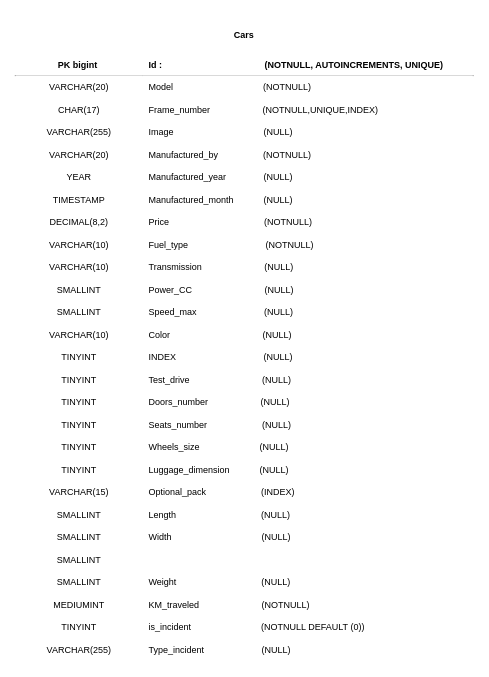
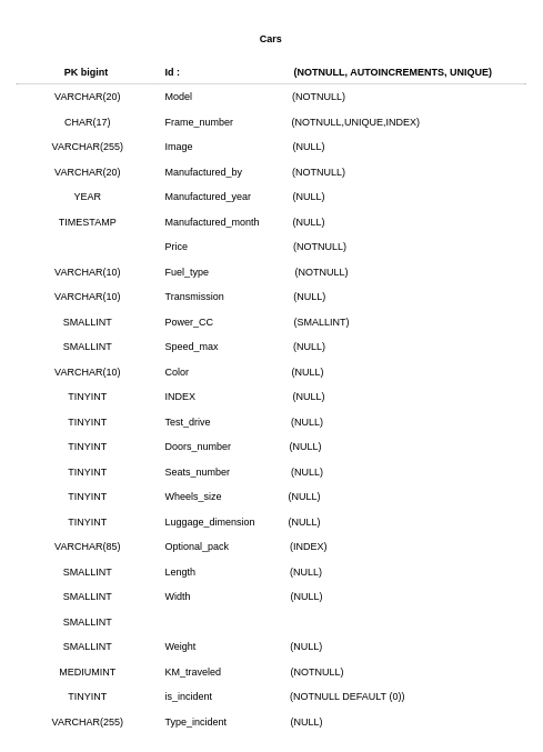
  <mxCell id="0" />
  <mxCell id="1" parent="0" />
  <mxCell id="2" value="Cars" style="shape=table;startSize=50;container=1;collapsible=1;childLayout=tableLayout;fixedRows=1;rowLines=0;fontStyle=1;align=center;resizeLast=1;perimeterSpacing=1;strokeColor=#FFFFFF;swimlaneFillColor=#FFFFFF;" vertex="1" parent="1"><mxGeometry x="20" y="20" width="610" height="860" as="geometry"><mxRectangle x="-660" y="120" width="60" height="30" as="alternateBounds" /></mxGeometry></mxCell>
  <mxCell id="3" value="" style="shape=partialRectangle;collapsible=0;dropTarget=0;pointerEvents=0;fillColor=none;top=0;left=0;bottom=1;right=0;points=[[0,0.5],[1,0.5]];portConstraint=eastwest;" vertex="1" parent="2"><mxGeometry y="50" width="610" height="30" as="geometry" /></mxCell>
  <mxCell id="4" value="PK bigint " style="shape=partialRectangle;connectable=0;top=0;left=0;bottom=0;right=0;fontStyle=1;overflow=hidden;" vertex="1" parent="3"><mxGeometry width="170" height="30" as="geometry"><mxRectangle width="170" height="30" as="alternateBounds" /></mxGeometry></mxCell>
  <mxCell id="5" value="Id :                                         (NOTNULL, AUTOINCREMENTS, UNIQUE)" style="shape=partialRectangle;connectable=0;top=0;left=0;bottom=0;right=0;align=left;spacingLeft=6;fontStyle=1;overflow=hidden;" vertex="1" parent="3"><mxGeometry x="170" width="440" height="30" as="geometry"><mxRectangle width="440" height="30" as="alternateBounds" /></mxGeometry></mxCell>
  <mxCell id="6" value="" style="shape=partialRectangle;collapsible=0;dropTarget=0;pointerEvents=0;fillColor=none;top=0;left=0;bottom=0;right=0;points=[[0,0.5],[1,0.5]];portConstraint=eastwest;perimeterSpacing=1;" vertex="1" parent="2"><mxGeometry y="80" width="610" height="30" as="geometry" /></mxCell>
  <mxCell id="7" value="VARCHAR(20)" style="shape=partialRectangle;connectable=0;top=0;left=0;bottom=0;right=0;editable=1;overflow=hidden;perimeterSpacing=0;strokeWidth=0;gradientColor=none;strokeColor=#FFFFFF;" vertex="1" parent="6"><mxGeometry width="170" height="30" as="geometry"><mxRectangle width="170" height="30" as="alternateBounds" /></mxGeometry></mxCell>
  <mxCell id="8" value="Model                                    (NOTNULL)" style="shape=partialRectangle;connectable=0;top=0;left=0;bottom=0;right=0;align=left;spacingLeft=6;overflow=hidden;" vertex="1" parent="6"><mxGeometry x="170" width="440" height="30" as="geometry"><mxRectangle width="440" height="30" as="alternateBounds" /></mxGeometry></mxCell>
  <mxCell id="9" value="" style="shape=partialRectangle;collapsible=0;dropTarget=0;pointerEvents=0;fillColor=none;top=0;left=0;bottom=0;right=0;points=[[0,0.5],[1,0.5]];portConstraint=eastwest;" vertex="1" parent="2"><mxGeometry y="110" width="610" height="30" as="geometry" /></mxCell>
  <mxCell id="10" value="CHAR(17)" style="shape=partialRectangle;connectable=0;top=0;left=0;bottom=0;right=0;editable=1;overflow=hidden;perimeterSpacing=0;strokeColor=#FFFFFF;" vertex="1" parent="9"><mxGeometry width="170" height="30" as="geometry"><mxRectangle width="170" height="30" as="alternateBounds" /></mxGeometry></mxCell>
  <mxCell id="11" value="Frame_number                     (NOTNULL,UNIQUE,INDEX)" style="shape=partialRectangle;connectable=0;top=0;left=0;bottom=0;right=0;align=left;spacingLeft=6;overflow=hidden;sketch=0;labelBorderColor=none;perimeterSpacing=1;strokeWidth=5;" vertex="1" parent="9"><mxGeometry x="170" width="440" height="30" as="geometry"><mxRectangle width="440" height="30" as="alternateBounds" /></mxGeometry></mxCell>
  <mxCell id="12" value="" style="shape=partialRectangle;collapsible=0;dropTarget=0;pointerEvents=0;fillColor=none;top=0;left=0;bottom=0;right=0;points=[[0,0.5],[1,0.5]];portConstraint=eastwest;" vertex="1" parent="2"><mxGeometry y="140" width="610" height="30" as="geometry" /></mxCell>
  <mxCell id="13" value="VARCHAR(255)" style="shape=partialRectangle;connectable=0;top=0;left=0;bottom=0;right=0;editable=1;overflow=hidden;perimeterSpacing=1;strokeColor=#FFFFFF;" vertex="1" parent="12"><mxGeometry width="170" height="30" as="geometry"><mxRectangle width="170" height="30" as="alternateBounds" /></mxGeometry></mxCell>
  <mxCell id="14" value="Image                                    (NULL)" style="shape=partialRectangle;connectable=0;top=0;left=0;bottom=0;right=0;align=left;spacingLeft=6;overflow=hidden;" vertex="1" parent="12"><mxGeometry x="170" width="440" height="30" as="geometry"><mxRectangle width="440" height="30" as="alternateBounds" /></mxGeometry></mxCell>
  <mxCell id="15" value="" style="shape=partialRectangle;collapsible=0;dropTarget=0;pointerEvents=0;fillColor=none;top=0;left=0;bottom=0;right=0;points=[[0,0.5],[1,0.5]];portConstraint=eastwest;" vertex="1" parent="2"><mxGeometry y="170" width="610" height="30" as="geometry" /></mxCell>
  <mxCell id="16" value="VARCHAR(20)" style="shape=partialRectangle;connectable=0;top=0;left=0;bottom=0;right=0;editable=1;overflow=hidden;perimeterSpacing=1;strokeColor=#FFFFFF;" vertex="1" parent="15"><mxGeometry width="170" height="30" as="geometry"><mxRectangle width="170" height="30" as="alternateBounds" /></mxGeometry></mxCell>
  <mxCell id="17" value="Manufactured_by                  (NOTNULL)" style="shape=partialRectangle;connectable=0;top=0;left=0;bottom=0;right=0;align=left;spacingLeft=6;overflow=hidden;" vertex="1" parent="15"><mxGeometry x="170" width="440" height="30" as="geometry"><mxRectangle width="440" height="30" as="alternateBounds" /></mxGeometry></mxCell>
  <mxCell id="18" value="" style="shape=partialRectangle;collapsible=0;dropTarget=0;pointerEvents=0;fillColor=none;top=0;left=0;bottom=0;right=0;points=[[0,0.5],[1,0.5]];portConstraint=eastwest;" vertex="1" parent="2"><mxGeometry y="200" width="610" height="30" as="geometry" /></mxCell>
  <mxCell id="19" value="YEAR" style="shape=partialRectangle;connectable=0;top=0;left=0;bottom=0;right=0;editable=1;overflow=hidden;perimeterSpacing=1;strokeColor=#FFFFFF;" vertex="1" parent="18"><mxGeometry width="170" height="30" as="geometry"><mxRectangle width="170" height="30" as="alternateBounds" /></mxGeometry></mxCell>
  <mxCell id="20" value="Manufactured_year               (NULL)" style="shape=partialRectangle;connectable=0;top=0;left=0;bottom=0;right=0;align=left;spacingLeft=6;overflow=hidden;" vertex="1" parent="18"><mxGeometry x="170" width="440" height="30" as="geometry"><mxRectangle width="440" height="30" as="alternateBounds" /></mxGeometry></mxCell>
  <mxCell id="21" value="" style="shape=partialRectangle;collapsible=0;dropTarget=0;pointerEvents=0;fillColor=none;top=0;left=0;bottom=0;right=0;points=[[0,0.5],[1,0.5]];portConstraint=eastwest;" vertex="1" parent="2"><mxGeometry y="230" width="610" height="30" as="geometry" /></mxCell>
  <mxCell id="22" value="TIMESTAMP" style="shape=partialRectangle;connectable=0;top=0;left=0;bottom=0;right=0;editable=1;overflow=hidden;perimeterSpacing=1;strokeColor=#FFFFFF;" vertex="1" parent="21"><mxGeometry width="170" height="30" as="geometry"><mxRectangle width="170" height="30" as="alternateBounds" /></mxGeometry></mxCell>
  <mxCell id="23" value="Manufactured_month            (NULL)" style="shape=partialRectangle;connectable=0;top=0;left=0;bottom=0;right=0;align=left;spacingLeft=6;overflow=hidden;" vertex="1" parent="21"><mxGeometry x="170" width="440" height="30" as="geometry"><mxRectangle width="440" height="30" as="alternateBounds" /></mxGeometry></mxCell>
  <mxCell id="24" value="" style="shape=partialRectangle;collapsible=0;dropTarget=0;pointerEvents=0;fillColor=none;top=0;left=0;bottom=0;right=0;points=[[0,0.5],[1,0.5]];portConstraint=eastwest;" vertex="1" parent="2"><mxGeometry y="260" width="610" height="30" as="geometry" /></mxCell>
- <mxCell id="25" value="DECIMAL(8,2)" style="shape=partialRectangle;connectable=0;top=0;left=0;bottom=0;right=0;editable=1;overflow=hidden;perimeterSpacing=1;strokeColor=#FFFFFF;" vertex="1" parent="24"><mxGeometry width="170" height="30" as="geometry"><mxRectangle width="170" height="30" as="alternateBounds" /></mxGeometry></mxCell>
  <mxCell id="26" value="Price                                      (NOTNULL)" style="shape=partialRectangle;connectable=0;top=0;left=0;bottom=0;right=0;align=left;spacingLeft=6;overflow=hidden;" vertex="1" parent="24"><mxGeometry x="170" width="440" height="30" as="geometry"><mxRectangle width="440" height="30" as="alternateBounds" /></mxGeometry></mxCell>
  <mxCell id="27" value="" style="shape=partialRectangle;collapsible=0;dropTarget=0;pointerEvents=0;fillColor=none;top=0;left=0;bottom=0;right=0;points=[[0,0.5],[1,0.5]];portConstraint=eastwest;" vertex="1" parent="2"><mxGeometry y="290" width="610" height="30" as="geometry" /></mxCell>
  <mxCell id="28" value="VARCHAR(10)" style="shape=partialRectangle;connectable=0;top=0;left=0;bottom=0;right=0;editable=1;overflow=hidden;perimeterSpacing=1;strokeColor=#FFFFFF;" vertex="1" parent="27"><mxGeometry width="170" height="30" as="geometry"><mxRectangle width="170" height="30" as="alternateBounds" /></mxGeometry></mxCell>
  <mxCell id="29" value="Fuel_type                               (NOTNULL)" style="shape=partialRectangle;connectable=0;top=0;left=0;bottom=0;right=0;align=left;spacingLeft=6;overflow=hidden;" vertex="1" parent="27"><mxGeometry x="170" width="440" height="30" as="geometry"><mxRectangle width="440" height="30" as="alternateBounds" /></mxGeometry></mxCell>
  <mxCell id="30" value="" style="shape=partialRectangle;collapsible=0;dropTarget=0;pointerEvents=0;fillColor=none;top=0;left=0;bottom=0;right=0;points=[[0,0.5],[1,0.5]];portConstraint=eastwest;" vertex="1" parent="2"><mxGeometry y="320" width="610" height="30" as="geometry" /></mxCell>
  <mxCell id="31" value="VARCHAR(10)" style="shape=partialRectangle;connectable=0;top=0;left=0;bottom=0;right=0;editable=1;overflow=hidden;perimeterSpacing=1;strokeColor=#FFFFFF;" vertex="1" parent="30"><mxGeometry width="170" height="30" as="geometry"><mxRectangle width="170" height="30" as="alternateBounds" /></mxGeometry></mxCell>
  <mxCell id="32" value="Transmission                         (NULL)" style="shape=partialRectangle;connectable=0;top=0;left=0;bottom=0;right=0;align=left;spacingLeft=6;overflow=hidden;" vertex="1" parent="30"><mxGeometry x="170" width="440" height="30" as="geometry"><mxRectangle width="440" height="30" as="alternateBounds" /></mxGeometry></mxCell>
  <mxCell id="33" value="" style="shape=partialRectangle;collapsible=0;dropTarget=0;pointerEvents=0;fillColor=none;top=0;left=0;bottom=0;right=0;points=[[0,0.5],[1,0.5]];portConstraint=eastwest;" vertex="1" parent="2"><mxGeometry y="350" width="610" height="30" as="geometry" /></mxCell>
  <mxCell id="34" value="SMALLINT" style="shape=partialRectangle;connectable=0;top=0;left=0;bottom=0;right=0;editable=1;overflow=hidden;perimeterSpacing=1;strokeColor=#FFFFFF;" vertex="1" parent="33"><mxGeometry width="170" height="30" as="geometry"><mxRectangle width="170" height="30" as="alternateBounds" /></mxGeometry></mxCell>
- <mxCell id="35" value="Power_CC                             (NULL)" style="shape=partialRectangle;connectable=0;top=0;left=0;bottom=0;right=0;align=left;spacingLeft=6;overflow=hidden;" vertex="1" parent="33"><mxGeometry x="170" width="440" height="30" as="geometry"><mxRectangle width="440" height="30" as="alternateBounds" /></mxGeometry></mxCell>
+ <mxCell id="35" value="Power_CC                             (SMALLINT)" style="shape=partialRectangle;connectable=0;top=0;left=0;bottom=0;right=0;align=left;spacingLeft=6;overflow=hidden;" vertex="1" parent="33"><mxGeometry x="170" width="440" height="30" as="geometry"><mxRectangle width="440" height="30" as="alternateBounds" /></mxGeometry></mxCell>
  <mxCell id="36" value="" style="shape=partialRectangle;collapsible=0;dropTarget=0;pointerEvents=0;fillColor=none;top=0;left=0;bottom=0;right=0;points=[[0,0.5],[1,0.5]];portConstraint=eastwest;" vertex="1" parent="2"><mxGeometry y="380" width="610" height="30" as="geometry" /></mxCell>
  <mxCell id="37" value="SMALLINT" style="shape=partialRectangle;connectable=0;top=0;left=0;bottom=0;right=0;editable=1;overflow=hidden;perimeterSpacing=1;strokeColor=#FFFFFF;" vertex="1" parent="36"><mxGeometry width="170" height="30" as="geometry"><mxRectangle width="170" height="30" as="alternateBounds" /></mxGeometry></mxCell>
  <mxCell id="38" value="Speed_max                           (NULL)" style="shape=partialRectangle;connectable=0;top=0;left=0;bottom=0;right=0;align=left;spacingLeft=6;overflow=hidden;" vertex="1" parent="36"><mxGeometry x="170" width="440" height="30" as="geometry"><mxRectangle width="440" height="30" as="alternateBounds" /></mxGeometry></mxCell>
  <mxCell id="39" value="" style="shape=partialRectangle;collapsible=0;dropTarget=0;pointerEvents=0;fillColor=none;top=0;left=0;bottom=0;right=0;points=[[0,0.5],[1,0.5]];portConstraint=eastwest;" vertex="1" parent="2"><mxGeometry y="410" width="610" height="30" as="geometry" /></mxCell>
  <mxCell id="40" value="VARCHAR(10)" style="shape=partialRectangle;connectable=0;top=0;left=0;bottom=0;right=0;editable=1;overflow=hidden;perimeterSpacing=1;strokeColor=#FFFFFF;" vertex="1" parent="39"><mxGeometry width="170" height="30" as="geometry"><mxRectangle width="170" height="30" as="alternateBounds" /></mxGeometry></mxCell>
  <mxCell id="41" value="Color                                     (NULL)" style="shape=partialRectangle;connectable=0;top=0;left=0;bottom=0;right=0;align=left;spacingLeft=6;overflow=hidden;" vertex="1" parent="39"><mxGeometry x="170" width="440" height="30" as="geometry"><mxRectangle width="440" height="30" as="alternateBounds" /></mxGeometry></mxCell>
  <mxCell id="42" value="" style="shape=partialRectangle;collapsible=0;dropTarget=0;pointerEvents=0;fillColor=none;top=0;left=0;bottom=0;right=0;points=[[0,0.5],[1,0.5]];portConstraint=eastwest;" vertex="1" parent="2"><mxGeometry y="440" width="610" height="30" as="geometry" /></mxCell>
  <mxCell id="43" value="TINYINT" style="shape=partialRectangle;connectable=0;top=0;left=0;bottom=0;right=0;editable=1;overflow=hidden;perimeterSpacing=1;strokeColor=#FFFFFF;" vertex="1" parent="42"><mxGeometry width="170" height="30" as="geometry"><mxRectangle width="170" height="30" as="alternateBounds" /></mxGeometry></mxCell>
  <mxCell id="44" value="INDEX                                   (NULL)" style="shape=partialRectangle;connectable=0;top=0;left=0;bottom=0;right=0;align=left;spacingLeft=6;overflow=hidden;" vertex="1" parent="42"><mxGeometry x="170" width="440" height="30" as="geometry"><mxRectangle width="440" height="30" as="alternateBounds" /></mxGeometry></mxCell>
  <mxCell id="45" value="" style="shape=partialRectangle;collapsible=0;dropTarget=0;pointerEvents=0;fillColor=none;top=0;left=0;bottom=0;right=0;points=[[0,0.5],[1,0.5]];portConstraint=eastwest;" vertex="1" parent="2"><mxGeometry y="470" width="610" height="30" as="geometry" /></mxCell>
  <mxCell id="46" value="TINYINT" style="shape=partialRectangle;connectable=0;top=0;left=0;bottom=0;right=0;editable=1;overflow=hidden;perimeterSpacing=1;strokeColor=#FFFFFF;" vertex="1" parent="45"><mxGeometry width="170" height="30" as="geometry"><mxRectangle width="170" height="30" as="alternateBounds" /></mxGeometry></mxCell>
  <mxCell id="47" value="Test_drive                             (NULL)" style="shape=partialRectangle;connectable=0;top=0;left=0;bottom=0;right=0;align=left;spacingLeft=6;overflow=hidden;" vertex="1" parent="45"><mxGeometry x="170" width="440" height="30" as="geometry"><mxRectangle width="440" height="30" as="alternateBounds" /></mxGeometry></mxCell>
  <mxCell id="48" value="" style="shape=partialRectangle;collapsible=0;dropTarget=0;pointerEvents=0;fillColor=none;top=0;left=0;bottom=0;right=0;points=[[0,0.5],[1,0.5]];portConstraint=eastwest;" vertex="1" parent="2"><mxGeometry y="500" width="610" height="30" as="geometry" /></mxCell>
  <mxCell id="49" value="TINYINT" style="shape=partialRectangle;connectable=0;top=0;left=0;bottom=0;right=0;editable=1;overflow=hidden;perimeterSpacing=1;strokeColor=#FFFFFF;" vertex="1" parent="48"><mxGeometry width="170" height="30" as="geometry"><mxRectangle width="170" height="30" as="alternateBounds" /></mxGeometry></mxCell>
  <mxCell id="50" value="Doors_number                     (NULL)" style="shape=partialRectangle;connectable=0;top=0;left=0;bottom=0;right=0;align=left;spacingLeft=6;overflow=hidden;" vertex="1" parent="48"><mxGeometry x="170" width="440" height="30" as="geometry"><mxRectangle width="440" height="30" as="alternateBounds" /></mxGeometry></mxCell>
  <mxCell id="51" value="" style="shape=partialRectangle;collapsible=0;dropTarget=0;pointerEvents=0;fillColor=none;top=0;left=0;bottom=0;right=0;points=[[0,0.5],[1,0.5]];portConstraint=eastwest;" vertex="1" parent="2"><mxGeometry y="530" width="610" height="30" as="geometry" /></mxCell>
  <mxCell id="52" value="TINYINT" style="shape=partialRectangle;connectable=0;top=0;left=0;bottom=0;right=0;editable=1;overflow=hidden;perimeterSpacing=1;strokeColor=#FFFFFF;" vertex="1" parent="51"><mxGeometry width="170" height="30" as="geometry"><mxRectangle width="170" height="30" as="alternateBounds" /></mxGeometry></mxCell>
  <mxCell id="53" value="Seats_number                      (NULL)" style="shape=partialRectangle;connectable=0;top=0;left=0;bottom=0;right=0;align=left;spacingLeft=6;overflow=hidden;" vertex="1" parent="51"><mxGeometry x="170" width="440" height="30" as="geometry"><mxRectangle width="440" height="30" as="alternateBounds" /></mxGeometry></mxCell>
  <mxCell id="54" value="" style="shape=partialRectangle;collapsible=0;dropTarget=0;pointerEvents=0;fillColor=none;top=0;left=0;bottom=0;right=0;points=[[0,0.5],[1,0.5]];portConstraint=eastwest;" vertex="1" parent="2"><mxGeometry y="560" width="610" height="30" as="geometry" /></mxCell>
  <mxCell id="55" value="TINYINT" style="shape=partialRectangle;connectable=0;top=0;left=0;bottom=0;right=0;editable=1;overflow=hidden;perimeterSpacing=1;strokeColor=#FFFFFF;" vertex="1" parent="54"><mxGeometry width="170" height="30" as="geometry"><mxRectangle width="170" height="30" as="alternateBounds" /></mxGeometry></mxCell>
  <mxCell id="56" value="Wheels_size                        (NULL)" style="shape=partialRectangle;connectable=0;top=0;left=0;bottom=0;right=0;align=left;spacingLeft=6;overflow=hidden;" vertex="1" parent="54"><mxGeometry x="170" width="440" height="30" as="geometry"><mxRectangle width="440" height="30" as="alternateBounds" /></mxGeometry></mxCell>
  <mxCell id="57" value="" style="shape=partialRectangle;collapsible=0;dropTarget=0;pointerEvents=0;fillColor=none;top=0;left=0;bottom=0;right=0;points=[[0,0.5],[1,0.5]];portConstraint=eastwest;" vertex="1" parent="2"><mxGeometry y="590" width="610" height="30" as="geometry" /></mxCell>
  <mxCell id="58" value="TINYINT" style="shape=partialRectangle;connectable=0;top=0;left=0;bottom=0;right=0;editable=1;overflow=hidden;perimeterSpacing=1;strokeColor=#FFFFFF;" vertex="1" parent="57"><mxGeometry width="170" height="30" as="geometry"><mxRectangle width="170" height="30" as="alternateBounds" /></mxGeometry></mxCell>
  <mxCell id="59" value="Luggage_dimension            (NULL)" style="shape=partialRectangle;connectable=0;top=0;left=0;bottom=0;right=0;align=left;spacingLeft=6;overflow=hidden;" vertex="1" parent="57"><mxGeometry x="170" width="440" height="30" as="geometry"><mxRectangle width="440" height="30" as="alternateBounds" /></mxGeometry></mxCell>
  <mxCell id="60" value="" style="shape=partialRectangle;collapsible=0;dropTarget=0;pointerEvents=0;fillColor=none;top=0;left=0;bottom=0;right=0;points=[[0,0.5],[1,0.5]];portConstraint=eastwest;" vertex="1" parent="2"><mxGeometry y="620" width="610" height="30" as="geometry" /></mxCell>
- <mxCell id="61" value="VARCHAR(15)" style="shape=partialRectangle;connectable=0;top=0;left=0;bottom=0;right=0;editable=1;overflow=hidden;perimeterSpacing=1;strokeColor=#FFFFFF;" vertex="1" parent="60"><mxGeometry width="170" height="30" as="geometry"><mxRectangle width="170" height="30" as="alternateBounds" /></mxGeometry></mxCell>
+ <mxCell id="61" value="VARCHAR(85)" style="shape=partialRectangle;connectable=0;top=0;left=0;bottom=0;right=0;editable=1;overflow=hidden;perimeterSpacing=1;strokeColor=#FFFFFF;" vertex="1" parent="60"><mxGeometry width="170" height="30" as="geometry"><mxRectangle width="170" height="30" as="alternateBounds" /></mxGeometry></mxCell>
  <mxCell id="62" value="Optional_pack                      (INDEX)" style="shape=partialRectangle;connectable=0;top=0;left=0;bottom=0;right=0;align=left;spacingLeft=6;overflow=hidden;" vertex="1" parent="60"><mxGeometry x="170" width="440" height="30" as="geometry"><mxRectangle width="440" height="30" as="alternateBounds" /></mxGeometry></mxCell>
  <mxCell id="63" value="" style="shape=partialRectangle;collapsible=0;dropTarget=0;pointerEvents=0;fillColor=none;top=0;left=0;bottom=0;right=0;points=[[0,0.5],[1,0.5]];portConstraint=eastwest;" vertex="1" parent="2"><mxGeometry y="650" width="610" height="30" as="geometry" /></mxCell>
  <mxCell id="64" value="SMALLINT" style="shape=partialRectangle;connectable=0;top=0;left=0;bottom=0;right=0;editable=1;overflow=hidden;perimeterSpacing=1;strokeColor=#FFFFFF;" vertex="1" parent="63"><mxGeometry width="170" height="30" as="geometry"><mxRectangle width="170" height="30" as="alternateBounds" /></mxGeometry></mxCell>
  <mxCell id="65" value="Length                                  (NULL)" style="shape=partialRectangle;connectable=0;top=0;left=0;bottom=0;right=0;align=left;spacingLeft=6;overflow=hidden;" vertex="1" parent="63"><mxGeometry x="170" width="440" height="30" as="geometry"><mxRectangle width="440" height="30" as="alternateBounds" /></mxGeometry></mxCell>
  <mxCell id="66" value="" style="shape=partialRectangle;collapsible=0;dropTarget=0;pointerEvents=0;fillColor=none;top=0;left=0;bottom=0;right=0;points=[[0,0.5],[1,0.5]];portConstraint=eastwest;" vertex="1" parent="2"><mxGeometry y="680" width="610" height="30" as="geometry" /></mxCell>
  <mxCell id="67" value="SMALLINT" style="shape=partialRectangle;connectable=0;top=0;left=0;bottom=0;right=0;editable=1;overflow=hidden;perimeterSpacing=1;strokeColor=#FFFFFF;" vertex="1" parent="66"><mxGeometry width="170" height="30" as="geometry"><mxRectangle width="170" height="30" as="alternateBounds" /></mxGeometry></mxCell>
  <mxCell id="68" value="Width                                    (NULL)" style="shape=partialRectangle;connectable=0;top=0;left=0;bottom=0;right=0;align=left;spacingLeft=6;overflow=hidden;" vertex="1" parent="66"><mxGeometry x="170" width="440" height="30" as="geometry"><mxRectangle width="440" height="30" as="alternateBounds" /></mxGeometry></mxCell>
  <mxCell id="69" value="" style="shape=partialRectangle;collapsible=0;dropTarget=0;pointerEvents=0;fillColor=none;top=0;left=0;bottom=0;right=0;points=[[0,0.5],[1,0.5]];portConstraint=eastwest;" vertex="1" parent="2"><mxGeometry y="710" width="610" height="30" as="geometry" /></mxCell>
  <mxCell id="70" value="SMALLINT" style="shape=partialRectangle;connectable=0;top=0;left=0;bottom=0;right=0;editable=1;overflow=hidden;perimeterSpacing=1;strokeColor=#FFFFFF;" vertex="1" parent="69"><mxGeometry width="170" height="30" as="geometry"><mxRectangle width="170" height="30" as="alternateBounds" /></mxGeometry></mxCell>
  <mxCell id="71" value="" style="shape=partialRectangle;collapsible=0;dropTarget=0;pointerEvents=0;fillColor=none;top=0;left=0;bottom=0;right=0;points=[[0,0.5],[1,0.5]];portConstraint=eastwest;" vertex="1" parent="2"><mxGeometry y="740" width="610" height="30" as="geometry" /></mxCell>
  <mxCell id="72" value="SMALLINT" style="shape=partialRectangle;connectable=0;top=0;left=0;bottom=0;right=0;editable=1;overflow=hidden;perimeterSpacing=1;strokeColor=#FFFFFF;" vertex="1" parent="71"><mxGeometry width="170" height="30" as="geometry"><mxRectangle width="170" height="30" as="alternateBounds" /></mxGeometry></mxCell>
  <mxCell id="73" value="Weight                                  (NULL)" style="shape=partialRectangle;connectable=0;top=0;left=0;bottom=0;right=0;align=left;spacingLeft=6;overflow=hidden;" vertex="1" parent="71"><mxGeometry x="170" width="440" height="30" as="geometry"><mxRectangle width="440" height="30" as="alternateBounds" /></mxGeometry></mxCell>
  <mxCell id="74" value="" style="shape=partialRectangle;collapsible=0;dropTarget=0;pointerEvents=0;fillColor=none;top=0;left=0;bottom=0;right=0;points=[[0,0.5],[1,0.5]];portConstraint=eastwest;" vertex="1" parent="2"><mxGeometry y="770" width="610" height="30" as="geometry" /></mxCell>
  <mxCell id="75" value="MEDIUMINT" style="shape=partialRectangle;connectable=0;top=0;left=0;bottom=0;right=0;editable=1;overflow=hidden;perimeterSpacing=1;strokeColor=#FFFFFF;" vertex="1" parent="74"><mxGeometry width="170" height="30" as="geometry"><mxRectangle width="170" height="30" as="alternateBounds" /></mxGeometry></mxCell>
  <mxCell id="76" value="KM_traveled                         (NOTNULL)" style="shape=partialRectangle;connectable=0;top=0;left=0;bottom=0;right=0;align=left;spacingLeft=6;overflow=hidden;" vertex="1" parent="74"><mxGeometry x="170" width="440" height="30" as="geometry"><mxRectangle width="440" height="30" as="alternateBounds" /></mxGeometry></mxCell>
  <mxCell id="77" value="" style="shape=partialRectangle;collapsible=0;dropTarget=0;pointerEvents=0;fillColor=none;top=0;left=0;bottom=0;right=0;points=[[0,0.5],[1,0.5]];portConstraint=eastwest;" vertex="1" parent="2"><mxGeometry y="800" width="610" height="30" as="geometry" /></mxCell>
  <mxCell id="78" value="TINYINT" style="shape=partialRectangle;connectable=0;top=0;left=0;bottom=0;right=0;editable=1;overflow=hidden;perimeterSpacing=1;strokeColor=#FFFFFF;" vertex="1" parent="77"><mxGeometry width="170" height="30" as="geometry"><mxRectangle width="170" height="30" as="alternateBounds" /></mxGeometry></mxCell>
  <mxCell id="79" value="is_incident                            (NOTNULL DEFAULT (0))" style="shape=partialRectangle;connectable=0;top=0;left=0;bottom=0;right=0;align=left;spacingLeft=6;overflow=hidden;" vertex="1" parent="77"><mxGeometry x="170" width="440" height="30" as="geometry"><mxRectangle width="440" height="30" as="alternateBounds" /></mxGeometry></mxCell>
  <mxCell id="80" value="" style="shape=partialRectangle;collapsible=0;dropTarget=0;pointerEvents=0;fillColor=none;top=0;left=0;bottom=0;right=0;points=[[0,0.5],[1,0.5]];portConstraint=eastwest;" vertex="1" parent="2"><mxGeometry y="830" width="610" height="30" as="geometry" /></mxCell>
  <mxCell id="81" value="VARCHAR(255)" style="shape=partialRectangle;connectable=0;top=0;left=0;bottom=0;right=0;editable=1;overflow=hidden;perimeterSpacing=1;strokeColor=#FFFFFF;" vertex="1" parent="80"><mxGeometry width="170" height="30" as="geometry"><mxRectangle width="170" height="30" as="alternateBounds" /></mxGeometry></mxCell>
  <mxCell id="82" value="Type_incident                       (NULL)" style="shape=partialRectangle;connectable=0;top=0;left=0;bottom=0;right=0;align=left;spacingLeft=6;overflow=hidden;" vertex="1" parent="80"><mxGeometry x="170" width="440" height="30" as="geometry"><mxRectangle width="440" height="30" as="alternateBounds" /></mxGeometry></mxCell>
